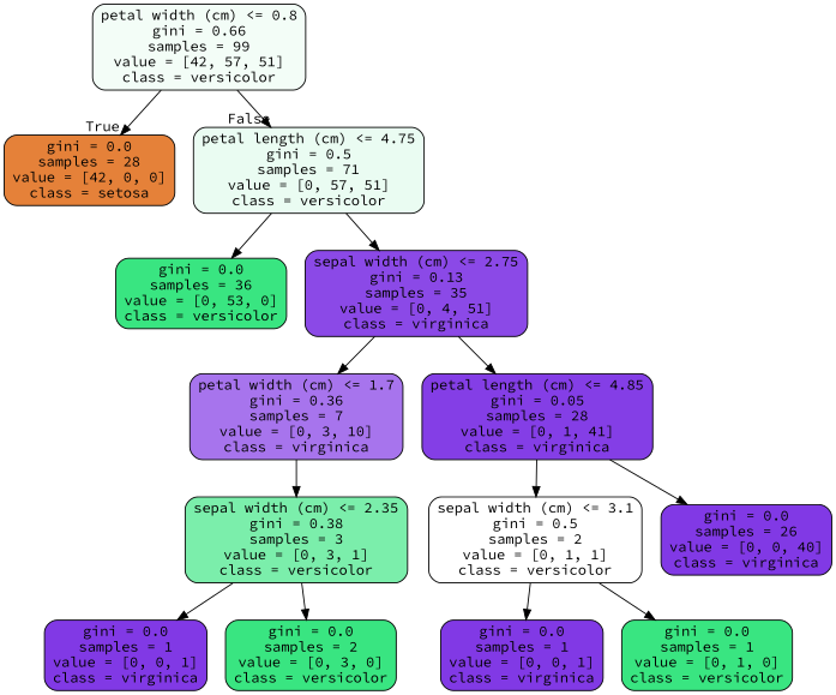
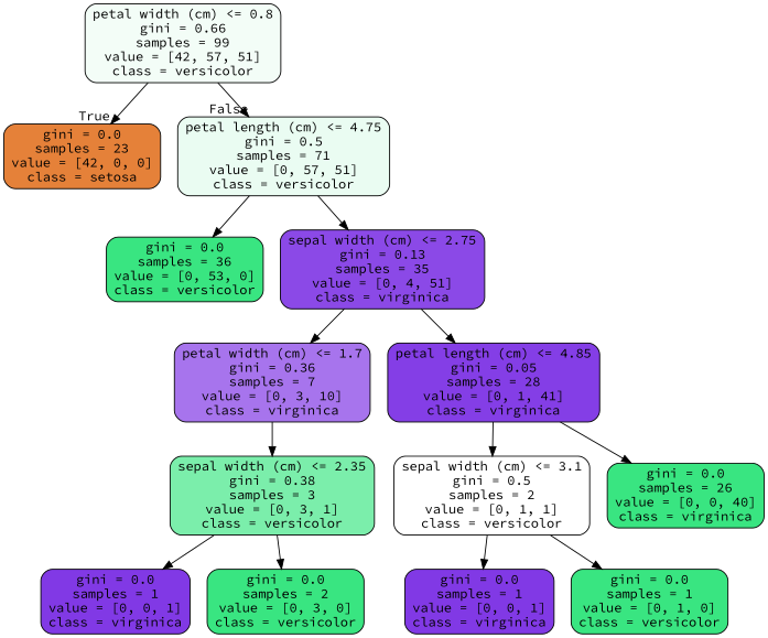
  digraph {
    fontname="Source Code Pro"
    node [color=black fillcolor="#39e581" fontname="Source Code Pro" shape=box style="filled, rounded"]
    edge [fontname="Source Code Pro"]
    n1 [fillcolor="#f3fdf7" label="petal width (cm) <= 0.8\ngini = 0.66\nsamples = 99\nvalue = [42, 57, 51]\nclass = versicolor"]
-   n2 [fillcolor="#e58139" label="gini = 0.0\nsamples = 28\nvalue = [42, 0, 0]\nclass = setosa"]
+   n2 [fillcolor="#e58139" label="gini = 0.0\nsamples = 23\nvalue = [42, 0, 0]\nclass = setosa"]
    n3 [fillcolor="#eafcf2" label="petal length (cm) <= 4.75\ngini = 0.5\nsamples = 71\nvalue = [0, 57, 51]\nclass = versicolor"]
    n4 [label="gini = 0.0\nsamples = 36\nvalue = [0, 53, 0]\nclass = versicolor"]
    n5 [fillcolor="#8b49e7" label="sepal width (cm) <= 2.75\ngini = 0.13\nsamples = 35\nvalue = [0, 4, 51]\nclass = virginica"]
    n6 [fillcolor="#a774ed" label="petal width (cm) <= 1.7\ngini = 0.36\nsamples = 7\nvalue = [0, 3, 10]\nclass = virginica"]
    n7 [fillcolor="#843ee6" label="petal length (cm) <= 4.85\ngini = 0.05\nsamples = 28\nvalue = [0, 1, 41]\nclass = virginica"]
    n8 [fillcolor="#7beeab" label="sepal width (cm) <= 2.35\ngini = 0.38\nsamples = 3\nvalue = [0, 3, 1]\nclass = versicolor"]
    n9 [fillcolor="#ffffff" label="sepal width (cm) <= 3.1\ngini = 0.5\nsamples = 2\nvalue = [0, 1, 1]\nclass = versicolor"]
-   n10 [fillcolor="#8139e5" label="gini = 0.0\nsamples = 26\nvalue = [0, 0, 40]\nclass = virginica"]
+   n10 [label="gini = 0.0\nsamples = 26\nvalue = [0, 0, 40]\nclass = virginica"]
    n11 [fillcolor="#8139e5" label="gini = 0.0\nsamples = 1\nvalue = [0, 0, 1]\nclass = virginica"]
    n12 [label="gini = 0.0\nsamples = 2\nvalue = [0, 3, 0]\nclass = versicolor"]
    n13 [fillcolor="#8139e5" label="gini = 0.0\nsamples = 1\nvalue = [0, 0, 1]\nclass = virginica"]
    n14 [label="gini = 0.0\nsamples = 1\nvalue = [0, 1, 0]\nclass = versicolor"]
    n1 -> n2 [headlabel=True labelangle=45 labeldistance=2.5]
    n1 -> n3 [headlabel=False labelangle=-45 labeldistance=2.5]
    n3 -> n4
    n3 -> n5
    n5 -> n6
    n5 -> n7
    n6 -> n8
    n7 -> n9
    n7 -> n10
    n8 -> n11
    n8 -> n12
    n9 -> n13
    n9 -> n14
  }
